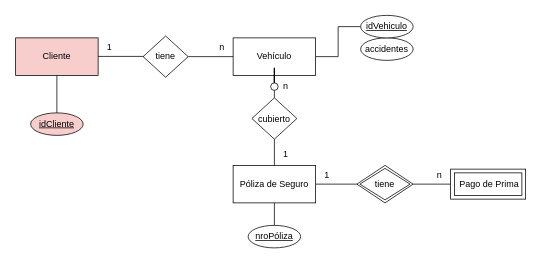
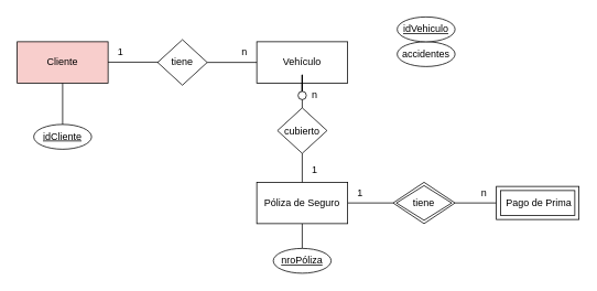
  <mxCell id="0" />
  <mxCell id="1" parent="0" />
  <mxCell id="2" style="edgeStyle=orthogonalEdgeStyle;rounded=0;orthogonalLoop=1;jettySize=auto;html=1;exitX=1;exitY=0.5;exitDx=0;exitDy=0;shape=wire;dashed=1;endArrow=none;endFill=0;entryX=0;entryY=0.5;entryDx=0;entryDy=0;" edge="1" parent="1" target="9"><mxGeometry relative="1" as="geometry"><mxPoint x="190" y="74.71" as="targetPoint" /><mxPoint x="110" y="74.71" as="sourcePoint" /><Array as="points"><mxPoint x="230" y="75" /></Array></mxGeometry></mxCell>
  <mxCell id="3" style="edgeStyle=orthogonalEdgeStyle;rounded=0;orthogonalLoop=1;jettySize=auto;html=1;exitX=0.5;exitY=1;exitDx=0;exitDy=0;endArrow=none;endFill=0;entryX=0.5;entryY=0;entryDx=0;entryDy=0;" edge="1" parent="1" source="4" target="30"><mxGeometry relative="1" as="geometry"><mxPoint x="75" y="140" as="targetPoint" /></mxGeometry></mxCell>
  <mxCell id="4" value="Cliente" style="rounded=0;whiteSpace=wrap;html=1;fillColor=#f8cecc;" vertex="1" parent="1"><mxGeometry x="20" y="50" width="110" height="50" as="geometry" /></mxCell>
  <mxCell id="5" value="" style="edgeStyle=orthogonalEdgeStyle;rounded=0;orthogonalLoop=1;jettySize=auto;html=1;endArrow=none;endFill=0;entryX=0.5;entryY=0;entryDx=0;entryDy=0;" edge="1" parent="1" target="18"><mxGeometry relative="1" as="geometry"><mxPoint x="365" y="110" as="sourcePoint" /><mxPoint x="365" y="140" as="targetPoint" /></mxGeometry></mxCell>
- <mxCell id="6" style="edgeStyle=orthogonalEdgeStyle;rounded=0;orthogonalLoop=1;jettySize=auto;html=1;exitX=1;exitY=0.5;exitDx=0;exitDy=0;entryX=0;entryY=0.5;entryDx=0;entryDy=0;endArrow=none;endFill=0;" edge="1" parent="1" source="7" target="16"><mxGeometry relative="1" as="geometry"><Array as="points"><mxPoint x="450" y="75" /><mxPoint x="450" y="35" /><mxPoint x="480" y="35" /></Array></mxGeometry></mxCell>
  <mxCell id="7" value="Vehículo" style="rounded=0;whiteSpace=wrap;html=1;" vertex="1" parent="1"><mxGeometry x="310" y="50" width="110" height="50" as="geometry" /></mxCell>
  <mxCell id="8" style="edgeStyle=orthogonalEdgeStyle;rounded=0;orthogonalLoop=1;jettySize=auto;html=1;exitX=1;exitY=0.5;exitDx=0;exitDy=0;entryX=0;entryY=0.5;entryDx=0;entryDy=0;endArrow=none;endFill=0;" edge="1" parent="1" source="9" target="7"><mxGeometry relative="1" as="geometry" /></mxCell>
  <mxCell id="9" value="tiene" style="rhombus;whiteSpace=wrap;html=1;" vertex="1" parent="1"><mxGeometry x="190" y="47.5" width="60" height="55" as="geometry" /></mxCell>
  <mxCell id="10" value="1" style="text;html=1;align=center;verticalAlign=middle;resizable=0;points=[];autosize=1;strokeColor=none;fillColor=none;" vertex="1" parent="1"><mxGeometry x="130" y="47.5" width="30" height="30" as="geometry" /></mxCell>
  <mxCell id="11" value="n" style="text;html=1;align=center;verticalAlign=middle;resizable=0;points=[];autosize=1;strokeColor=none;fillColor=none;" vertex="1" parent="1"><mxGeometry x="280" y="47.5" width="30" height="30" as="geometry" /></mxCell>
  <mxCell id="12" style="edgeStyle=orthogonalEdgeStyle;rounded=0;orthogonalLoop=1;jettySize=auto;html=1;exitX=1;exitY=0.5;exitDx=0;exitDy=0;entryX=0;entryY=0.5;entryDx=0;entryDy=0;endArrow=none;endFill=0;" edge="1" parent="1" source="14" target="29"><mxGeometry relative="1" as="geometry"><mxPoint x="480" y="245" as="targetPoint" /></mxGeometry></mxCell>
  <mxCell id="13" style="edgeStyle=orthogonalEdgeStyle;rounded=0;orthogonalLoop=1;jettySize=auto;html=1;exitX=0.5;exitY=1;exitDx=0;exitDy=0;entryX=0.5;entryY=0;entryDx=0;entryDy=0;endArrow=none;endFill=0;" edge="1" parent="1" source="14" target="27"><mxGeometry relative="1" as="geometry" /></mxCell>
  <mxCell id="14" value="Póliza de Seguro" style="whiteSpace=wrap;html=1;rounded=0;" vertex="1" parent="1"><mxGeometry x="310" y="220" width="110" height="50" as="geometry" /></mxCell>
  <mxCell id="15" value="accidentes" style="ellipse;whiteSpace=wrap;html=1;" vertex="1" parent="1"><mxGeometry x="480" y="50" width="70" height="30" as="geometry" /></mxCell>
  <mxCell id="16" value="&lt;div&gt;&lt;u&gt;idVehiculo&lt;/u&gt;&lt;/div&gt;" style="ellipse;whiteSpace=wrap;html=1;" vertex="1" parent="1"><mxGeometry x="480" y="20" width="70" height="30" as="geometry" /></mxCell>
  <mxCell id="17" style="edgeStyle=orthogonalEdgeStyle;rounded=0;orthogonalLoop=1;jettySize=auto;html=1;exitX=0.5;exitY=1;exitDx=0;exitDy=0;entryX=0.5;entryY=0;entryDx=0;entryDy=0;endArrow=none;endFill=0;" edge="1" parent="1" source="18" target="14"><mxGeometry relative="1" as="geometry" /></mxCell>
  <mxCell id="18" value="&lt;div&gt;cubierto&lt;/div&gt;" style="rhombus;whiteSpace=wrap;html=1;" vertex="1" parent="1"><mxGeometry x="335" y="130" width="60" height="55" as="geometry" /></mxCell>
  <mxCell id="19" value="n" style="text;html=1;align=center;verticalAlign=middle;resizable=0;points=[];autosize=1;strokeColor=none;fillColor=none;" vertex="1" parent="1"><mxGeometry x="365" y="100" width="30" height="30" as="geometry" /></mxCell>
  <mxCell id="20" value="1" style="text;html=1;align=center;verticalAlign=middle;resizable=0;points=[];autosize=1;strokeColor=none;fillColor=none;" vertex="1" parent="1"><mxGeometry x="365" y="190" width="30" height="30" as="geometry" /></mxCell>
  <mxCell id="21" value="" style="edgeStyle=orthogonalEdgeStyle;rounded=0;orthogonalLoop=1;jettySize=auto;html=1;endArrow=none;endFill=0;entryDx=0;entryDy=0;" edge="1" parent="1" source="23"><mxGeometry relative="1" as="geometry"><mxPoint x="365" y="100" as="sourcePoint" /><mxPoint x="365" y="110" as="targetPoint" /></mxGeometry></mxCell>
  <mxCell id="22" value="" style="edgeStyle=orthogonalEdgeStyle;rounded=0;orthogonalLoop=1;jettySize=auto;html=1;endArrow=none;endFill=0;entryDx=0;entryDy=0;" edge="1" parent="1" source="7" target="23"><mxGeometry relative="1" as="geometry"><mxPoint x="365" y="100" as="sourcePoint" /><mxPoint x="365" y="110" as="targetPoint" /></mxGeometry></mxCell>
  <mxCell id="23" value="" style="ellipse;whiteSpace=wrap;html=1;" vertex="1" parent="1"><mxGeometry x="360" y="110" width="10" height="10" as="geometry" /></mxCell>
  <mxCell id="24" style="edgeStyle=orthogonalEdgeStyle;rounded=0;orthogonalLoop=1;jettySize=auto;html=1;exitX=1;exitY=0.5;exitDx=0;exitDy=0;entryX=0;entryY=0.5;entryDx=0;entryDy=0;endArrow=none;endFill=0;" edge="1" parent="1" source="29" target="28"><mxGeometry relative="1" as="geometry"><mxPoint x="540" y="245" as="sourcePoint" /><mxPoint x="590" y="245" as="targetPoint" /></mxGeometry></mxCell>
  <mxCell id="25" value="1" style="text;html=1;align=center;verticalAlign=middle;resizable=0;points=[];autosize=1;strokeColor=none;fillColor=none;" vertex="1" parent="1"><mxGeometry x="420" y="217.5" width="30" height="30" as="geometry" /></mxCell>
  <mxCell id="26" value="n" style="text;html=1;align=center;verticalAlign=middle;resizable=0;points=[];autosize=1;strokeColor=none;fillColor=none;" vertex="1" parent="1"><mxGeometry x="570" y="217.5" width="30" height="30" as="geometry" /></mxCell>
  <mxCell id="27" value="&lt;u&gt;nroPóliza&lt;/u&gt;" style="ellipse;whiteSpace=wrap;html=1;" vertex="1" parent="1"><mxGeometry x="330" y="300" width="70" height="30" as="geometry" /></mxCell>
  <mxCell id="28" value="&amp;nbsp;Pago de Prima" style="shape=ext;margin=3;double=1;whiteSpace=wrap;html=1;align=center;" vertex="1" parent="1"><mxGeometry x="600" y="225" width="100" height="40" as="geometry" /></mxCell>
  <mxCell id="29" value="&lt;div&gt;tiene&lt;/div&gt;" style="shape=rhombus;double=1;perimeter=rhombusPerimeter;whiteSpace=wrap;html=1;align=center;" vertex="1" parent="1"><mxGeometry x="475" y="220" width="75" height="50" as="geometry" /></mxCell>
- <mxCell id="30" value="&lt;div&gt;&lt;u&gt;idCliente&lt;/u&gt;&lt;/div&gt;" style="ellipse;whiteSpace=wrap;html=1;fillColor=#f8cecc;" vertex="1" parent="1"><mxGeometry x="40" y="150" width="70" height="30" as="geometry" /></mxCell>
+ <mxCell id="30" value="&lt;div&gt;&lt;u&gt;idCliente&lt;/u&gt;&lt;/div&gt;" style="ellipse;whiteSpace=wrap;html=1;" vertex="1" parent="1"><mxGeometry x="40" y="150" width="70" height="30" as="geometry" /></mxCell>
